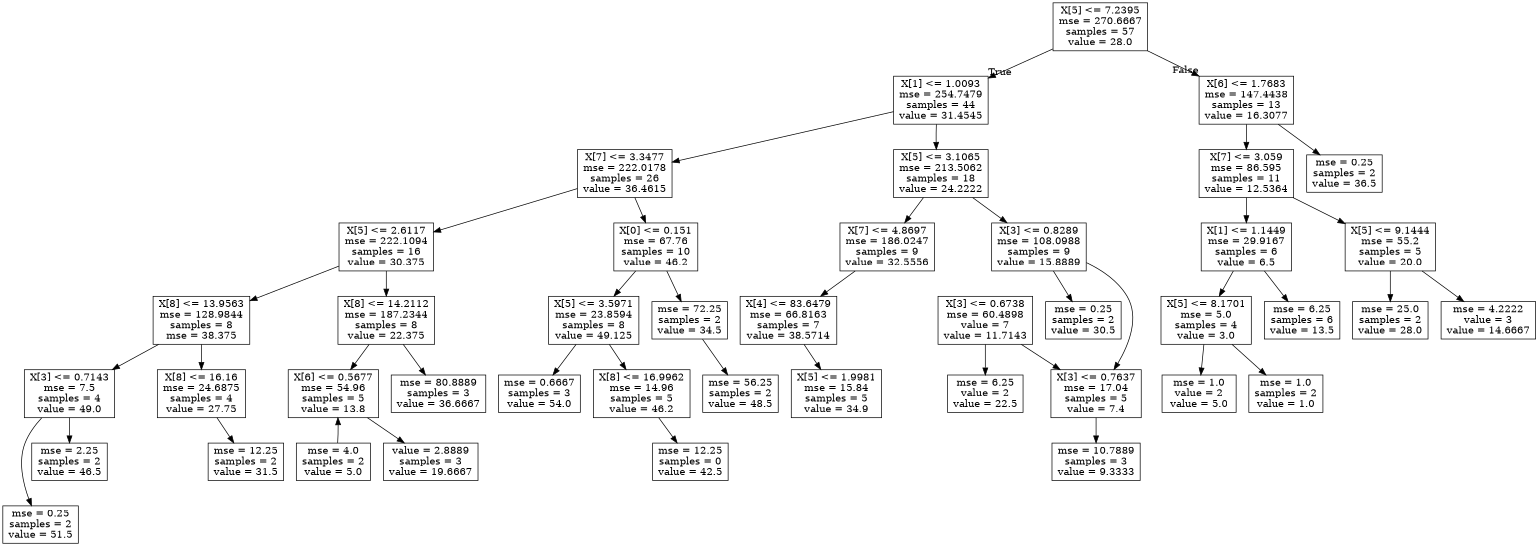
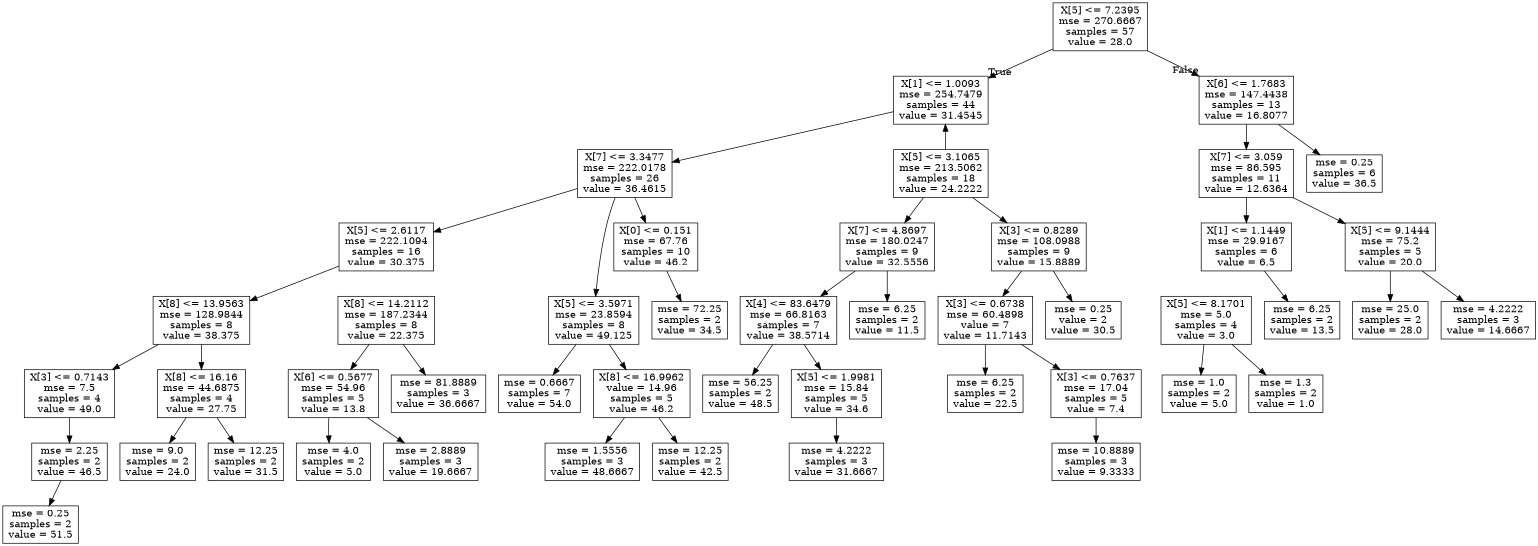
  digraph {
    node [shape=box]
    n1 [label="X[5] <= 7.2395\nmse = 270.6667\nsamples = 57\nvalue = 28.0"]
    n2 [label="X[1] <= 1.0093\nmse = 254.7479\nsamples = 44\nvalue = 31.4545"]
-   n3 [label="X[6] <= 1.7683\nmse = 147.4438\nsamples = 13\nvalue = 16.3077"]
+   n3 [label="X[6] <= 1.7683\nmse = 147.4438\nsamples = 13\nvalue = 16.8077"]
    n4 [label="X[7] <= 3.3477\nmse = 222.0178\nsamples = 26\nvalue = 36.4615"]
    n5 [label="X[5] <= 3.1065\nmse = 213.5062\nsamples = 18\nvalue = 24.2222"]
-   n6 [label="X[7] <= 3.059\nmse = 86.595\nsamples = 11\nvalue = 12.5364"]
-   n7 [label="mse = 0.25\nsamples = 2\nvalue = 36.5"]
+   n6 [label="X[7] <= 3.059\nmse = 86.595\nsamples = 11\nvalue = 12.6364"]
+   n7 [label="mse = 0.25\nsamples = 6\nvalue = 36.5"]
    n8 [label="X[5] <= 2.6117\nmse = 222.1094\nsamples = 16\nvalue = 30.375"]
    n9 [label="X[0] <= 0.151\nmse = 67.76\nsamples = 10\nvalue = 46.2"]
-   n10 [label="X[7] <= 4.8697\nmse = 186.0247\nsamples = 9\nvalue = 32.5556"]
+   n10 [label="X[7] <= 4.8697\nmse = 180.0247\nsamples = 9\nvalue = 32.5556"]
    n11 [label="X[3] <= 0.8289\nmse = 108.0988\nsamples = 9\nvalue = 15.8889"]
-   n12 [label="X[8] <= 13.9563\nmse = 128.9844\nsamples = 8\nmse = 38.375"]
+   n12 [label="X[8] <= 13.9563\nmse = 128.9844\nsamples = 8\nvalue = 38.375"]
    n13 [label="X[8] <= 14.2112\nmse = 187.2344\nsamples = 8\nvalue = 22.375"]
    n14 [label="X[5] <= 3.5971\nmse = 23.8594\nsamples = 8\nvalue = 49.125"]
    n15 [label="mse = 72.25\nsamples = 2\nvalue = 34.5"]
    n16 [label="X[3] <= 0.7143\nmse = 7.5\nsamples = 4\nvalue = 49.0"]
-   n17 [label="X[8] <= 16.16\nmse = 24.6875\nsamples = 4\nvalue = 27.75"]
+   n17 [label="X[8] <= 16.16\nmse = 44.6875\nsamples = 4\nvalue = 27.75"]
    n18 [label="X[6] <= 0.5677\nmse = 54.96\nsamples = 5\nvalue = 13.8"]
-   n19 [label="mse = 80.8889\nsamples = 3\nvalue = 36.6667"]
+   n19 [label="mse = 81.8889\nsamples = 3\nvalue = 36.6667"]
    n20 [label="mse = 0.25\nsamples = 2\nvalue = 51.5"]
    n21 [label="mse = 2.25\nsamples = 2\nvalue = 46.5"]
+   n22 [label="mse = 9.0\nsamples = 2\nvalue = 24.0"]
    n23 [label="mse = 12.25\nsamples = 2\nvalue = 31.5"]
    n24 [label="mse = 4.0\nsamples = 2\nvalue = 5.0"]
-   n25 [label="value = 2.8889\nsamples = 3\nvalue = 19.6667"]
-   n26 [label="mse = 0.6667\nsamples = 3\nvalue = 54.0"]
-   n27 [label="X[8] <= 16.9962\nmse = 14.96\nsamples = 5\nvalue = 46.2"]
-   n29 [label="mse = 12.25\nsamples = 0\nvalue = 42.5"]
+   n25 [label="mse = 2.8889\nsamples = 3\nvalue = 19.6667"]
+   n26 [label="mse = 0.6667\nsamples = 7\nvalue = 54.0"]
+   n27 [label="X[8] <= 16.9962\nvalue = 14.96\nsamples = 5\nvalue = 46.2"]
+   n28 [label="mse = 1.5556\nsamples = 3\nvalue = 48.6667"]
+   n29 [label="mse = 12.25\nsamples = 2\nvalue = 42.5"]
    n30 [label="X[4] <= 83.6479\nmse = 66.8163\nsamples = 7\nvalue = 38.5714"]
+   n31 [label="mse = 6.25\nsamples = 2\nvalue = 11.5"]
    n32 [label="X[3] <= 0.6738\nmse = 60.4898\nvalue = 7\nvalue = 11.7143"]
-   n33 [label="mse = 0.25\nsamples = 2\nvalue = 30.5"]
+   n33 [label="mse = 0.25\nvalue = 2\nvalue = 30.5"]
    n34 [label="mse = 56.25\nsamples = 2\nvalue = 48.5"]
-   n35 [label="X[5] <= 1.9981\nmse = 15.84\nsamples = 5\nvalue = 34.9"]
-   n37 [label="mse = 6.25\nvalue = 2\nvalue = 22.5"]
+   n35 [label="X[5] <= 1.9981\nmse = 15.84\nsamples = 5\nvalue = 34.6"]
+   n36 [label="mse = 4.2222\nsamples = 3\nvalue = 31.6667"]
+   n37 [label="mse = 6.25\nsamples = 2\nvalue = 22.5"]
    n38 [label="X[3] <= 0.7637\nmse = 17.04\nsamples = 5\nvalue = 7.4"]
-   n39 [label="mse = 10.7889\nsamples = 3\nvalue = 9.3333"]
+   n39 [label="mse = 10.8889\nsamples = 3\nvalue = 9.3333"]
    n40 [label="X[1] <= 1.1449\nmse = 29.9167\nsamples = 6\nvalue = 6.5"]
-   n41 [label="X[5] <= 9.1444\nmse = 55.2\nsamples = 5\nvalue = 20.0"]
+   n41 [label="X[5] <= 9.1444\nmse = 75.2\nsamples = 5\nvalue = 20.0"]
    n42 [label="X[5] <= 8.1701\nmse = 5.0\nsamples = 4\nvalue = 3.0"]
-   n43 [label="mse = 6.25\nsamples = 6\nvalue = 13.5"]
+   n43 [label="mse = 6.25\nsamples = 2\nvalue = 13.5"]
    n44 [label="mse = 25.0\nsamples = 2\nvalue = 28.0"]
-   n45 [label="mse = 4.2222\nvalue = 3\nvalue = 14.6667"]
-   n46 [label="mse = 1.0\nvalue = 2\nvalue = 5.0"]
-   n47 [label="mse = 1.0\nsamples = 2\nvalue = 1.0"]
+   n45 [label="mse = 4.2222\nsamples = 3\nvalue = 14.6667"]
+   n46 [label="mse = 1.0\nsamples = 2\nvalue = 5.0"]
+   n47 [label="mse = 1.3\nsamples = 2\nvalue = 1.0"]
    n1 -> n2 [headlabel=True labelangle=45 labeldistance=2.5]
    n1 -> n3 [headlabel=False labelangle=-45 labeldistance=2.5]
    n2 -> n4
-   n2 -> n5
+   n5 -> n2
    n3 -> n6
    n3 -> n7
    n4 -> n8
    n4 -> n9
    n5 -> n10
    n5 -> n11
    n6 -> n40
    n6 -> n41
    n8 -> n12
-   n8 -> n13
-   n9 -> n14
+   n4 -> n14
    n9 -> n15
    n10 -> n30
-   n11 -> n38
+   n10 -> n31
+   n11 -> n32
    n11 -> n33
    n12 -> n16
    n12 -> n17
    n13 -> n18
    n13 -> n19
    n14 -> n26
    n14 -> n27
-   n16 -> n20
+   n21 -> n20
    n16 -> n21
+   n17 -> n22
    n17 -> n23
-   n24 -> n18
+   n18 -> n24
    n18 -> n25
+   n27 -> n28
    n27 -> n29
-   n15 -> n34
+   n30 -> n34
    n30 -> n35
    n32 -> n37
    n32 -> n38
+   n35 -> n36
    n38 -> n39
-   n40 -> n42
    n40 -> n43
    n41 -> n44
    n41 -> n45
    n42 -> n46
    n42 -> n47
  }
